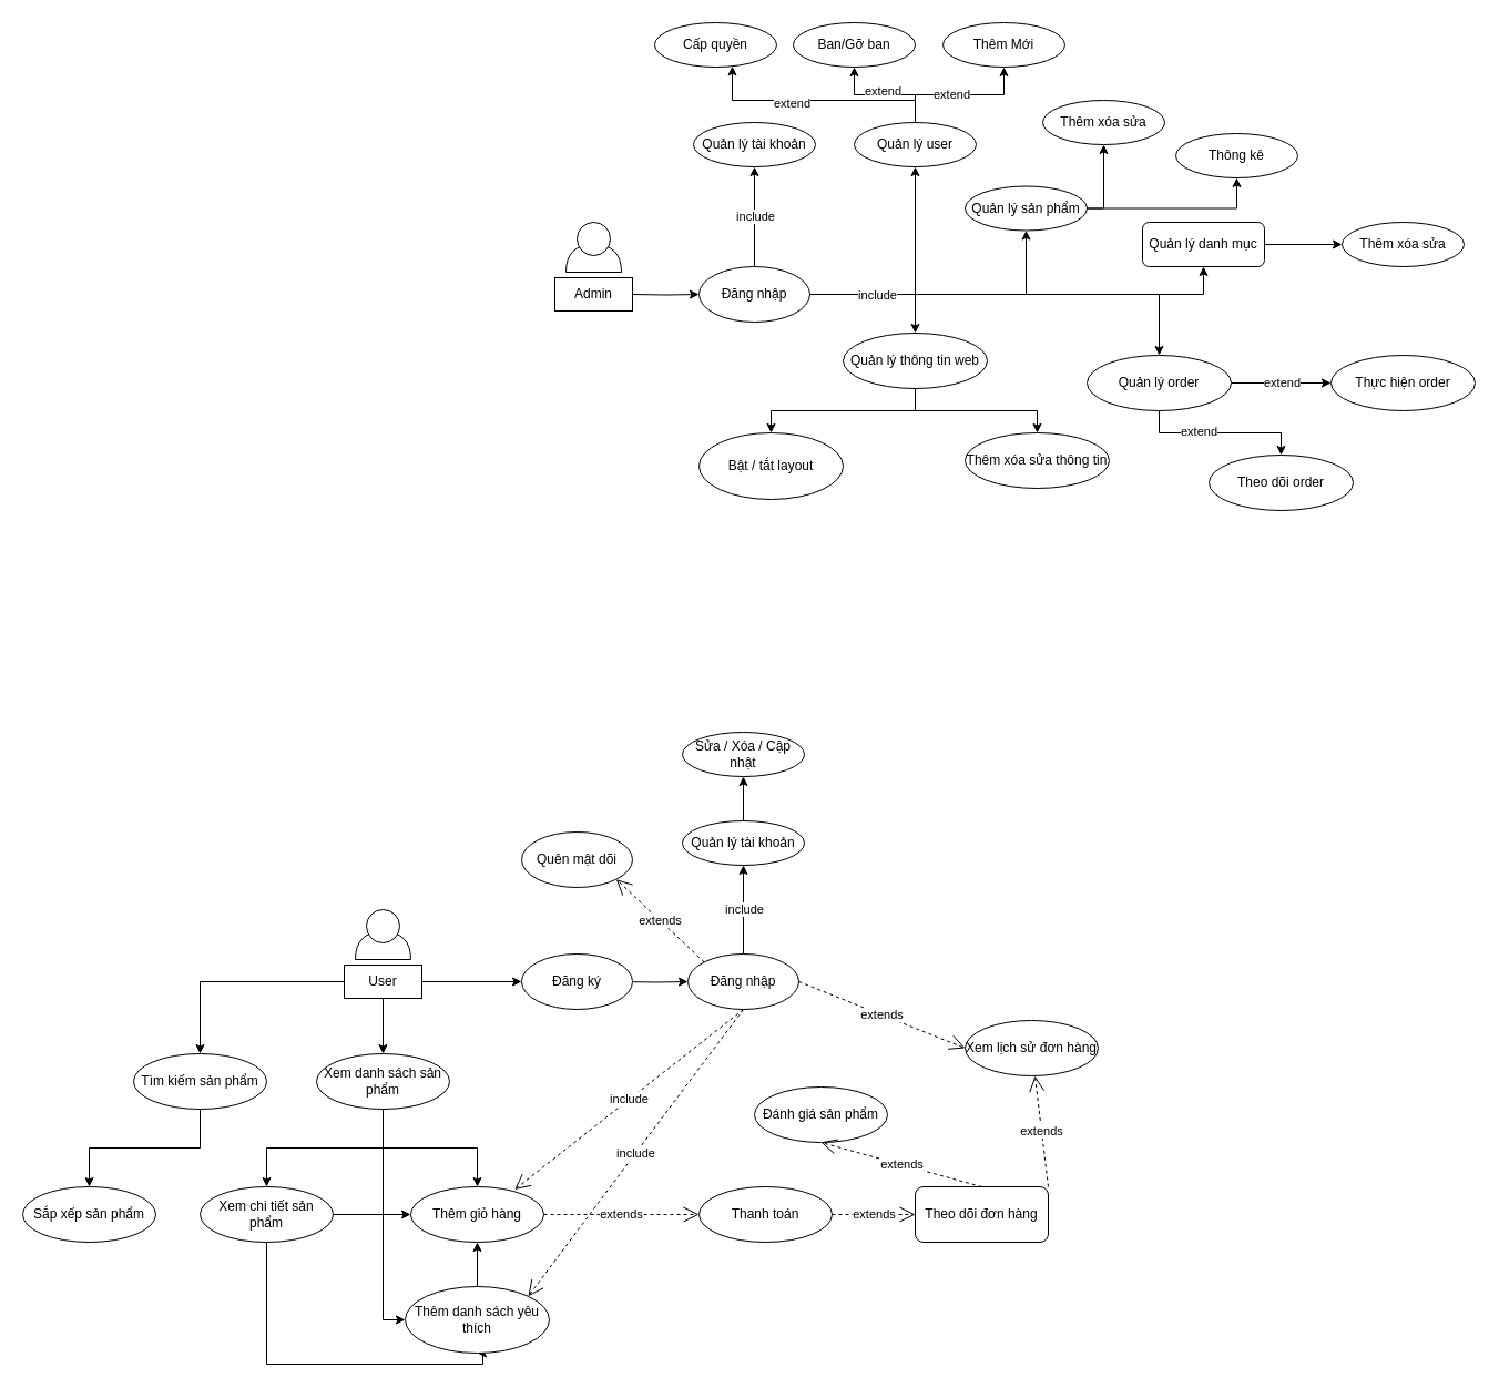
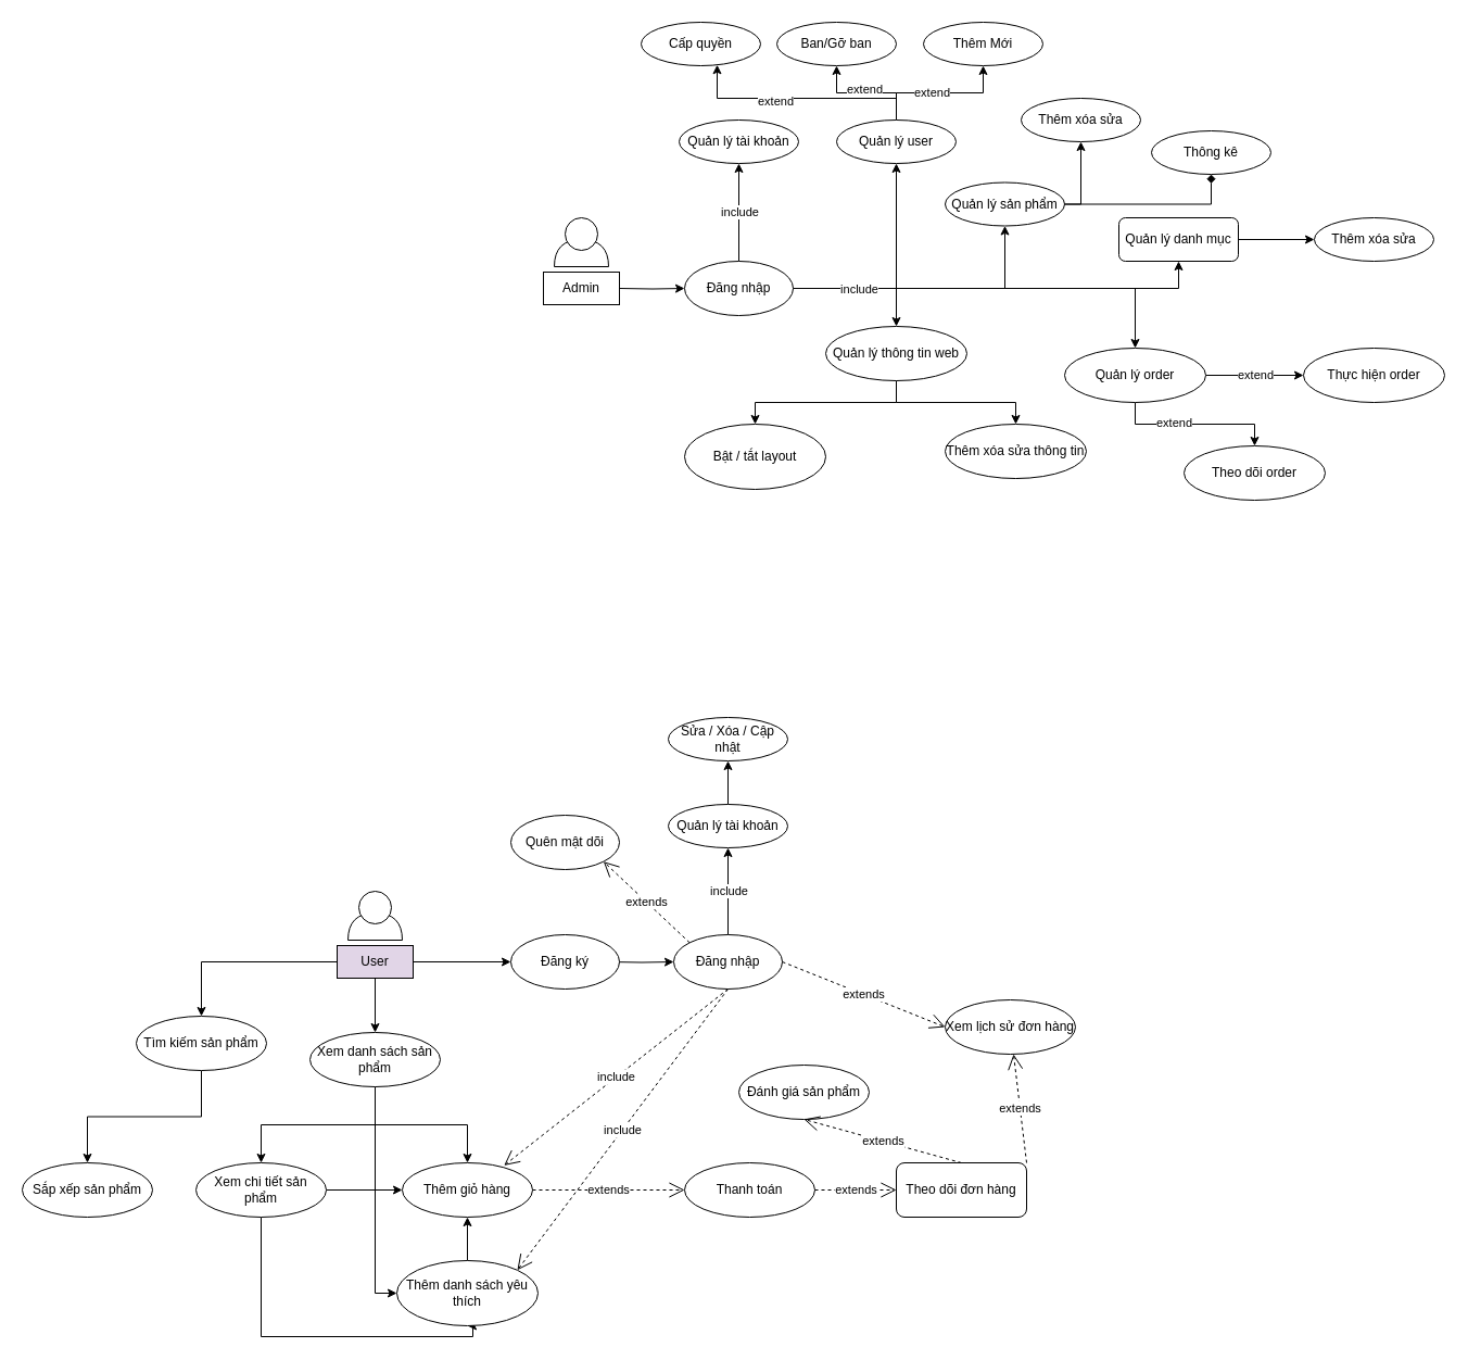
  <mxCell id="0" />
  <mxCell id="1" parent="0" />
  <mxCell id="2" value="" style="shape=or;whiteSpace=wrap;html=1;rotation=-90;" vertex="1" parent="1"><mxGeometry x="522.5" y="207.5" width="25" height="50" as="geometry" /></mxCell>
  <mxCell id="3" value="" style="ellipse;whiteSpace=wrap;html=1;aspect=fixed;" vertex="1" parent="1"><mxGeometry x="520" y="200" width="30" height="30" as="geometry" /></mxCell>
  <mxCell id="4" value="Admin" style="rounded=0;whiteSpace=wrap;html=1;" vertex="1" parent="1"><mxGeometry x="500" y="250" width="70" height="30" as="geometry" /></mxCell>
  <mxCell id="5" style="edgeStyle=orthogonalEdgeStyle;rounded=0;orthogonalLoop=1;jettySize=auto;html=1;entryX=0;entryY=0.5;entryDx=0;entryDy=0;" edge="1" parent="1" target="14"><mxGeometry relative="1" as="geometry"><mxPoint x="570" y="265" as="sourcePoint" /></mxGeometry></mxCell>
  <mxCell id="6" style="edgeStyle=orthogonalEdgeStyle;rounded=0;orthogonalLoop=1;jettySize=auto;html=1;entryX=0.5;entryY=1;entryDx=0;entryDy=0;" edge="1" parent="1" source="14" target="15"><mxGeometry relative="1" as="geometry" /></mxCell>
  <mxCell id="7" value="include" style="edgeLabel;html=1;align=center;verticalAlign=middle;resizable=0;points=[];" vertex="1" connectable="0" parent="6"><mxGeometry x="0.027" relative="1" as="geometry"><mxPoint as="offset" /></mxGeometry></mxCell>
  <mxCell id="8" style="edgeStyle=orthogonalEdgeStyle;rounded=0;orthogonalLoop=1;jettySize=auto;html=1;entryX=0.5;entryY=1;entryDx=0;entryDy=0;" edge="1" parent="1" source="14" target="22"><mxGeometry relative="1" as="geometry" /></mxCell>
  <mxCell id="9" style="edgeStyle=orthogonalEdgeStyle;rounded=0;orthogonalLoop=1;jettySize=auto;html=1;entryX=0.5;entryY=1;entryDx=0;entryDy=0;" edge="1" parent="1" source="14" target="28"><mxGeometry relative="1" as="geometry" /></mxCell>
  <mxCell id="10" style="edgeStyle=orthogonalEdgeStyle;rounded=0;orthogonalLoop=1;jettySize=auto;html=1;entryX=0.5;entryY=1;entryDx=0;entryDy=0;" edge="1" parent="1" source="14" target="32"><mxGeometry relative="1" as="geometry" /></mxCell>
  <mxCell id="11" style="edgeStyle=orthogonalEdgeStyle;rounded=0;orthogonalLoop=1;jettySize=auto;html=1;" edge="1" parent="1" source="14" target="36"><mxGeometry relative="1" as="geometry" /></mxCell>
  <mxCell id="12" style="edgeStyle=orthogonalEdgeStyle;rounded=0;orthogonalLoop=1;jettySize=auto;html=1;" edge="1" parent="1" source="14" target="43"><mxGeometry relative="1" as="geometry" /></mxCell>
  <mxCell id="13" value="include" style="edgeLabel;html=1;align=center;verticalAlign=middle;resizable=0;points=[];" vertex="1" connectable="0" parent="12"><mxGeometry x="-0.877" y="2" relative="1" as="geometry"><mxPoint x="37" y="2" as="offset" /></mxGeometry></mxCell>
  <mxCell id="14" value="Đăng nhập" style="ellipse;whiteSpace=wrap;html=1;" vertex="1" parent="1"><mxGeometry x="630" y="240" width="100" height="50" as="geometry" /></mxCell>
  <mxCell id="15" value="Quản lý tài khoản" style="ellipse;whiteSpace=wrap;html=1;" vertex="1" parent="1"><mxGeometry x="625" y="110" width="110" height="40" as="geometry" /></mxCell>
  <mxCell id="16" style="edgeStyle=orthogonalEdgeStyle;rounded=0;orthogonalLoop=1;jettySize=auto;html=1;entryX=0.5;entryY=1;entryDx=0;entryDy=0;" edge="1" parent="1" source="22" target="23"><mxGeometry relative="1" as="geometry" /></mxCell>
  <mxCell id="17" value="extend" style="edgeLabel;html=1;align=center;verticalAlign=middle;resizable=0;points=[];" vertex="1" connectable="0" parent="16"><mxGeometry x="0.048" y="-4" relative="1" as="geometry"><mxPoint as="offset" /></mxGeometry></mxCell>
  <mxCell id="18" style="edgeStyle=orthogonalEdgeStyle;rounded=0;orthogonalLoop=1;jettySize=auto;html=1;" edge="1" parent="1" source="22" target="24"><mxGeometry relative="1" as="geometry" /></mxCell>
  <mxCell id="19" value="extend" style="edgeLabel;html=1;align=center;verticalAlign=middle;resizable=0;points=[];" vertex="1" connectable="0" parent="18"><mxGeometry x="-0.126" y="1" relative="1" as="geometry"><mxPoint as="offset" /></mxGeometry></mxCell>
  <mxCell id="20" style="edgeStyle=orthogonalEdgeStyle;rounded=0;orthogonalLoop=1;jettySize=auto;html=1;" edge="1" parent="1" source="22" target="25"><mxGeometry relative="1" as="geometry"><Array as="points"><mxPoint x="825" y="90" /><mxPoint x="660" y="90" /></Array></mxGeometry></mxCell>
  <mxCell id="21" value="extend" style="edgeLabel;html=1;align=center;verticalAlign=middle;resizable=0;points=[];" vertex="1" connectable="0" parent="20"><mxGeometry x="0.221" y="2" relative="1" as="geometry"><mxPoint as="offset" /></mxGeometry></mxCell>
  <mxCell id="22" value="Quản lý user" style="ellipse;whiteSpace=wrap;html=1;" vertex="1" parent="1"><mxGeometry x="770" y="110" width="110" height="40" as="geometry" /></mxCell>
  <mxCell id="23" value="Ban/Gỡ ban" style="ellipse;whiteSpace=wrap;html=1;" vertex="1" parent="1"><mxGeometry x="715" y="20" width="110" height="40" as="geometry" /></mxCell>
  <mxCell id="24" value="Thêm Mới" style="ellipse;whiteSpace=wrap;html=1;" vertex="1" parent="1"><mxGeometry x="850" y="20" width="110" height="40" as="geometry" /></mxCell>
  <mxCell id="25" value="Cấp quyền" style="ellipse;whiteSpace=wrap;html=1;" vertex="1" parent="1"><mxGeometry x="590" y="20" width="110" height="40" as="geometry" /></mxCell>
  <mxCell id="26" style="edgeStyle=orthogonalEdgeStyle;rounded=0;orthogonalLoop=1;jettySize=auto;html=1;entryX=0.5;entryY=1;entryDx=0;entryDy=0;" edge="1" parent="1" source="28" target="29"><mxGeometry relative="1" as="geometry"><Array as="points"><mxPoint x="995" y="188" /></Array></mxGeometry></mxCell>
- <mxCell id="27" style="edgeStyle=orthogonalEdgeStyle;rounded=0;orthogonalLoop=1;jettySize=auto;html=1;" edge="1" parent="1" source="28" target="30"><mxGeometry relative="1" as="geometry" /></mxCell>
+ <mxCell id="27" style="edgeStyle=orthogonalEdgeStyle;rounded=0;orthogonalLoop=1;jettySize=auto;html=1;endArrow=diamond;" edge="1" parent="1" source="28" target="30"><mxGeometry relative="1" as="geometry" /></mxCell>
  <mxCell id="28" value="Quản lý sản phẩm" style="ellipse;whiteSpace=wrap;html=1;" vertex="1" parent="1"><mxGeometry x="870" y="167.5" width="110" height="40" as="geometry" /></mxCell>
  <mxCell id="29" value="Thêm xóa sửa" style="ellipse;whiteSpace=wrap;html=1;" vertex="1" parent="1"><mxGeometry x="940" y="90" width="110" height="40" as="geometry" /></mxCell>
  <mxCell id="30" value="Thông kê" style="ellipse;whiteSpace=wrap;html=1;" vertex="1" parent="1"><mxGeometry x="1060" y="120" width="110" height="40" as="geometry" /></mxCell>
  <mxCell id="31" style="edgeStyle=orthogonalEdgeStyle;rounded=0;orthogonalLoop=1;jettySize=auto;html=1;entryX=0;entryY=0.5;entryDx=0;entryDy=0;" edge="1" parent="1" source="32" target="33"><mxGeometry relative="1" as="geometry" /></mxCell>
  <mxCell id="32" value="Quản lý danh mục" style="whiteSpace=wrap;html=1;rounded=1;" vertex="1" parent="1"><mxGeometry x="1030" y="200" width="110" height="40" as="geometry" /></mxCell>
  <mxCell id="33" value="Thêm xóa sửa" style="ellipse;whiteSpace=wrap;html=1;" vertex="1" parent="1"><mxGeometry x="1210" y="200" width="110" height="40" as="geometry" /></mxCell>
  <mxCell id="34" style="edgeStyle=orthogonalEdgeStyle;rounded=0;orthogonalLoop=1;jettySize=auto;html=1;" edge="1" parent="1" source="36" target="37"><mxGeometry relative="1" as="geometry" /></mxCell>
  <mxCell id="35" style="edgeStyle=orthogonalEdgeStyle;rounded=0;orthogonalLoop=1;jettySize=auto;html=1;" edge="1" parent="1" source="36" target="38"><mxGeometry relative="1" as="geometry" /></mxCell>
  <mxCell id="36" value="Quản lý thông tin web" style="ellipse;whiteSpace=wrap;html=1;" vertex="1" parent="1"><mxGeometry x="760" y="300" width="130" height="50" as="geometry" /></mxCell>
  <mxCell id="37" value="Bật / tắt layout" style="ellipse;whiteSpace=wrap;html=1;" vertex="1" parent="1"><mxGeometry x="630" y="390" width="130" height="60" as="geometry" /></mxCell>
  <mxCell id="38" value="Thêm xóa sửa thông tin" style="ellipse;whiteSpace=wrap;html=1;" vertex="1" parent="1"><mxGeometry x="870" y="390" width="130" height="50" as="geometry" /></mxCell>
  <mxCell id="39" style="edgeStyle=orthogonalEdgeStyle;rounded=0;orthogonalLoop=1;jettySize=auto;html=1;" edge="1" parent="1" source="43" target="44"><mxGeometry relative="1" as="geometry" /></mxCell>
  <mxCell id="40" value="extend" style="edgeLabel;html=1;align=center;verticalAlign=middle;resizable=0;points=[];" vertex="1" connectable="0" parent="39"><mxGeometry x="-0.004" y="1" relative="1" as="geometry"><mxPoint as="offset" /></mxGeometry></mxCell>
  <mxCell id="41" style="edgeStyle=orthogonalEdgeStyle;rounded=0;orthogonalLoop=1;jettySize=auto;html=1;entryX=0.5;entryY=0;entryDx=0;entryDy=0;" edge="1" parent="1" source="43" target="45"><mxGeometry relative="1" as="geometry" /></mxCell>
  <mxCell id="42" value="extend" style="edgeLabel;html=1;align=center;verticalAlign=middle;resizable=0;points=[];" vertex="1" connectable="0" parent="41"><mxGeometry x="-0.269" y="2" relative="1" as="geometry"><mxPoint as="offset" /></mxGeometry></mxCell>
  <mxCell id="43" value="Quản lý order" style="ellipse;whiteSpace=wrap;html=1;" vertex="1" parent="1"><mxGeometry x="980" y="320" width="130" height="50" as="geometry" /></mxCell>
  <mxCell id="44" value="Thực hiện order" style="ellipse;whiteSpace=wrap;html=1;" vertex="1" parent="1"><mxGeometry x="1200" y="320" width="130" height="50" as="geometry" /></mxCell>
  <mxCell id="45" value="Theo dõi order" style="ellipse;whiteSpace=wrap;html=1;" vertex="1" parent="1"><mxGeometry x="1090" y="410" width="130" height="50" as="geometry" /></mxCell>
  <mxCell id="46" value="" style="shape=or;whiteSpace=wrap;html=1;rotation=-90;" vertex="1" parent="1"><mxGeometry x="332.5" y="827.5" width="25" height="50" as="geometry" /></mxCell>
  <mxCell id="47" value="" style="ellipse;whiteSpace=wrap;html=1;aspect=fixed;" vertex="1" parent="1"><mxGeometry x="330" y="820" width="30" height="30" as="geometry" /></mxCell>
  <mxCell id="48" style="edgeStyle=orthogonalEdgeStyle;rounded=0;orthogonalLoop=1;jettySize=auto;html=1;entryX=0;entryY=0.5;entryDx=0;entryDy=0;" edge="1" parent="1" source="51" target="58"><mxGeometry relative="1" as="geometry" /></mxCell>
  <mxCell id="49" style="edgeStyle=orthogonalEdgeStyle;rounded=0;orthogonalLoop=1;jettySize=auto;html=1;entryX=0.5;entryY=0;entryDx=0;entryDy=0;" edge="1" parent="1" source="51" target="62"><mxGeometry relative="1" as="geometry" /></mxCell>
  <mxCell id="50" style="edgeStyle=orthogonalEdgeStyle;rounded=0;orthogonalLoop=1;jettySize=auto;html=1;entryX=0.5;entryY=0;entryDx=0;entryDy=0;" edge="1" parent="1" source="51" target="67"><mxGeometry relative="1" as="geometry" /></mxCell>
- <mxCell id="51" value="User" style="rounded=0;whiteSpace=wrap;html=1;" vertex="1" parent="1"><mxGeometry x="310" y="870" width="70" height="30" as="geometry" /></mxCell>
+ <mxCell id="51" value="User" style="rounded=0;whiteSpace=wrap;html=1;fillColor=#e1d5e7;" vertex="1" parent="1"><mxGeometry x="310" y="870" width="70" height="30" as="geometry" /></mxCell>
  <mxCell id="52" style="edgeStyle=orthogonalEdgeStyle;rounded=0;orthogonalLoop=1;jettySize=auto;html=1;entryX=0;entryY=0.5;entryDx=0;entryDy=0;" edge="1" target="55" parent="1"><mxGeometry relative="1" as="geometry"><mxPoint x="560" y="885" as="sourcePoint" /></mxGeometry></mxCell>
  <mxCell id="53" style="edgeStyle=orthogonalEdgeStyle;rounded=0;orthogonalLoop=1;jettySize=auto;html=1;entryX=0.5;entryY=1;entryDx=0;entryDy=0;" edge="1" source="55" target="57" parent="1"><mxGeometry relative="1" as="geometry" /></mxCell>
  <mxCell id="54" value="include" style="edgeLabel;html=1;align=center;verticalAlign=middle;resizable=0;points=[];" vertex="1" connectable="0" parent="53"><mxGeometry x="0.027" relative="1" as="geometry"><mxPoint as="offset" /></mxGeometry></mxCell>
  <mxCell id="55" value="Đăng nhập" style="ellipse;whiteSpace=wrap;html=1;" vertex="1" parent="1"><mxGeometry x="620" y="860" width="100" height="50" as="geometry" /></mxCell>
  <mxCell id="56" style="edgeStyle=orthogonalEdgeStyle;rounded=0;orthogonalLoop=1;jettySize=auto;html=1;" edge="1" parent="1" source="57" target="60"><mxGeometry relative="1" as="geometry" /></mxCell>
  <mxCell id="57" value="Quản lý tài khoản" style="ellipse;whiteSpace=wrap;html=1;" vertex="1" parent="1"><mxGeometry x="615" y="740" width="110" height="40" as="geometry" /></mxCell>
  <mxCell id="58" value="Đăng ký" style="ellipse;whiteSpace=wrap;html=1;" vertex="1" parent="1"><mxGeometry x="470" y="860" width="100" height="50" as="geometry" /></mxCell>
  <mxCell id="59" value="Quên mật dõi" style="ellipse;whiteSpace=wrap;html=1;" vertex="1" parent="1"><mxGeometry x="470" y="750" width="100" height="50" as="geometry" /></mxCell>
  <mxCell id="60" value="Sửa / Xóa / Cập nhật" style="ellipse;whiteSpace=wrap;html=1;" vertex="1" parent="1"><mxGeometry x="615" y="660" width="110" height="40" as="geometry" /></mxCell>
  <mxCell id="61" style="edgeStyle=orthogonalEdgeStyle;rounded=0;orthogonalLoop=1;jettySize=auto;html=1;entryX=0.5;entryY=0;entryDx=0;entryDy=0;" edge="1" parent="1" source="62" target="63"><mxGeometry relative="1" as="geometry" /></mxCell>
- <mxCell id="62" value="Tìm kiếm sản phẩm" style="ellipse;whiteSpace=wrap;html=1;" vertex="1" parent="1"><mxGeometry x="120" y="950" width="120" height="50" as="geometry" /></mxCell>
+ <mxCell id="62" value="Tìm kiếm sản phẩm" style="ellipse;whiteSpace=wrap;html=1;" vertex="1" parent="1"><mxGeometry x="125" y="935" width="120" height="50" as="geometry" /></mxCell>
  <mxCell id="63" value="Sắp xếp sản phẩm" style="ellipse;whiteSpace=wrap;html=1;" vertex="1" parent="1"><mxGeometry x="20" y="1070" width="120" height="50" as="geometry" /></mxCell>
  <mxCell id="64" style="edgeStyle=orthogonalEdgeStyle;rounded=0;orthogonalLoop=1;jettySize=auto;html=1;entryX=0.5;entryY=0;entryDx=0;entryDy=0;" edge="1" parent="1" source="67" target="70"><mxGeometry relative="1" as="geometry" /></mxCell>
  <mxCell id="65" style="edgeStyle=orthogonalEdgeStyle;rounded=0;orthogonalLoop=1;jettySize=auto;html=1;" edge="1" parent="1" source="67" target="71"><mxGeometry relative="1" as="geometry" /></mxCell>
  <mxCell id="66" style="edgeStyle=orthogonalEdgeStyle;rounded=0;orthogonalLoop=1;jettySize=auto;html=1;entryX=0;entryY=0.5;entryDx=0;entryDy=0;" edge="1" parent="1" source="67" target="74"><mxGeometry relative="1" as="geometry" /></mxCell>
  <mxCell id="67" value="Xem danh sách sản phẩm" style="ellipse;whiteSpace=wrap;html=1;" vertex="1" parent="1"><mxGeometry x="285" y="950" width="120" height="50" as="geometry" /></mxCell>
  <mxCell id="68" style="edgeStyle=orthogonalEdgeStyle;rounded=0;orthogonalLoop=1;jettySize=auto;html=1;" edge="1" parent="1" source="70" target="71"><mxGeometry relative="1" as="geometry" /></mxCell>
  <mxCell id="69" style="edgeStyle=orthogonalEdgeStyle;rounded=0;orthogonalLoop=1;jettySize=auto;html=1;entryX=0.5;entryY=1;entryDx=0;entryDy=0;" edge="1" parent="1" source="70" target="74"><mxGeometry relative="1" as="geometry"><mxPoint x="400" y="1280" as="targetPoint" /><Array as="points"><mxPoint x="240" y="1230" /><mxPoint x="435" y="1230" /><mxPoint x="435" y="1220" /></Array></mxGeometry></mxCell>
  <mxCell id="70" value="Xem chi tiết sản phẩm" style="ellipse;whiteSpace=wrap;html=1;" vertex="1" parent="1"><mxGeometry x="180" y="1070" width="120" height="50" as="geometry" /></mxCell>
  <mxCell id="71" value="Thêm giỏ hàng" style="ellipse;whiteSpace=wrap;html=1;" vertex="1" parent="1"><mxGeometry x="370" y="1070" width="120" height="50" as="geometry" /></mxCell>
  <mxCell id="72" value="include" style="endArrow=open;endSize=12;dashed=1;html=1;rounded=0;exitX=0.5;exitY=1;exitDx=0;exitDy=0;entryX=0.781;entryY=0.049;entryDx=0;entryDy=0;entryPerimeter=0;" edge="1" parent="1" source="55" target="71"><mxGeometry width="160" relative="1" as="geometry"><mxPoint x="390" y="1080" as="sourcePoint" /><mxPoint x="550" y="1080" as="targetPoint" /></mxGeometry></mxCell>
  <mxCell id="73" style="edgeStyle=orthogonalEdgeStyle;rounded=0;orthogonalLoop=1;jettySize=auto;html=1;" edge="1" parent="1" source="74" target="71"><mxGeometry relative="1" as="geometry" /></mxCell>
  <mxCell id="74" value="Thêm danh sách yêu thích" style="ellipse;whiteSpace=wrap;html=1;" vertex="1" parent="1"><mxGeometry x="365" y="1160" width="130" height="60" as="geometry" /></mxCell>
  <mxCell id="75" value="include" style="endArrow=open;endSize=12;dashed=1;html=1;rounded=0;exitX=0.5;exitY=1;exitDx=0;exitDy=0;entryX=1;entryY=0;entryDx=0;entryDy=0;" edge="1" parent="1" source="55" target="74"><mxGeometry width="160" relative="1" as="geometry"><mxPoint x="680" y="920" as="sourcePoint" /><mxPoint x="474" y="1082" as="targetPoint" /></mxGeometry></mxCell>
  <mxCell id="76" value="Thanh toán" style="ellipse;whiteSpace=wrap;html=1;" vertex="1" parent="1"><mxGeometry x="630" y="1070" width="120" height="50" as="geometry" /></mxCell>
  <mxCell id="77" value="extends" style="endArrow=open;endSize=12;dashed=1;html=1;rounded=0;exitX=1;exitY=0.5;exitDx=0;exitDy=0;entryX=0;entryY=0.5;entryDx=0;entryDy=0;" edge="1" parent="1" source="71" target="76"><mxGeometry width="160" relative="1" as="geometry"><mxPoint x="680" y="920" as="sourcePoint" /><mxPoint x="486" y="1179" as="targetPoint" /></mxGeometry></mxCell>
  <mxCell id="78" value="Theo dõi đơn hàng" style="whiteSpace=wrap;html=1;rounded=1;" vertex="1" parent="1"><mxGeometry x="825" y="1070" width="120" height="50" as="geometry" /></mxCell>
  <mxCell id="79" value="extends" style="endArrow=open;endSize=12;dashed=1;html=1;rounded=0;exitX=1;exitY=0.5;exitDx=0;exitDy=0;entryX=0;entryY=0.5;entryDx=0;entryDy=0;" edge="1" parent="1" source="76" target="78"><mxGeometry width="160" relative="1" as="geometry"><mxPoint x="690" y="930" as="sourcePoint" /><mxPoint x="496" y="1189" as="targetPoint" /></mxGeometry></mxCell>
  <mxCell id="80" value="Đánh giá sản phẩm" style="ellipse;whiteSpace=wrap;html=1;" vertex="1" parent="1"><mxGeometry x="680" y="980" width="120" height="50" as="geometry" /></mxCell>
  <mxCell id="81" value="extends" style="endArrow=open;endSize=12;dashed=1;html=1;rounded=0;exitX=0.5;exitY=0;exitDx=0;exitDy=0;entryX=0.5;entryY=1;entryDx=0;entryDy=0;" edge="1" parent="1" source="78" target="80"><mxGeometry width="160" relative="1" as="geometry"><mxPoint x="1200" y="890" as="sourcePoint" /><mxPoint x="821" y="1019" as="targetPoint" /></mxGeometry></mxCell>
  <mxCell id="82" value="extends" style="endArrow=open;endSize=12;dashed=1;html=1;rounded=0;exitX=0;exitY=0;exitDx=0;exitDy=0;entryX=1;entryY=1;entryDx=0;entryDy=0;" edge="1" parent="1" source="55" target="59"><mxGeometry width="160" relative="1" as="geometry"><mxPoint x="895" y="1080" as="sourcePoint" /><mxPoint x="805" y="1030" as="targetPoint" /></mxGeometry></mxCell>
  <mxCell id="83" value="Xem lịch sử đơn hàng" style="ellipse;whiteSpace=wrap;html=1;" vertex="1" parent="1"><mxGeometry x="870" y="920" width="120" height="50" as="geometry" /></mxCell>
  <mxCell id="84" value="extends" style="endArrow=open;endSize=12;dashed=1;html=1;rounded=0;exitX=1;exitY=0;exitDx=0;exitDy=0;" edge="1" parent="1" source="78" target="83"><mxGeometry width="160" relative="1" as="geometry"><mxPoint x="905" y="1090" as="sourcePoint" /><mxPoint x="815" y="1040" as="targetPoint" /></mxGeometry></mxCell>
  <mxCell id="85" value="extends" style="endArrow=open;endSize=12;dashed=1;html=1;rounded=0;exitX=1;exitY=0.5;exitDx=0;exitDy=0;entryX=0;entryY=0.5;entryDx=0;entryDy=0;" edge="1" parent="1" source="55" target="83"><mxGeometry width="160" relative="1" as="geometry"><mxPoint x="915" y="1100" as="sourcePoint" /><mxPoint x="825" y="1050" as="targetPoint" /></mxGeometry></mxCell>
